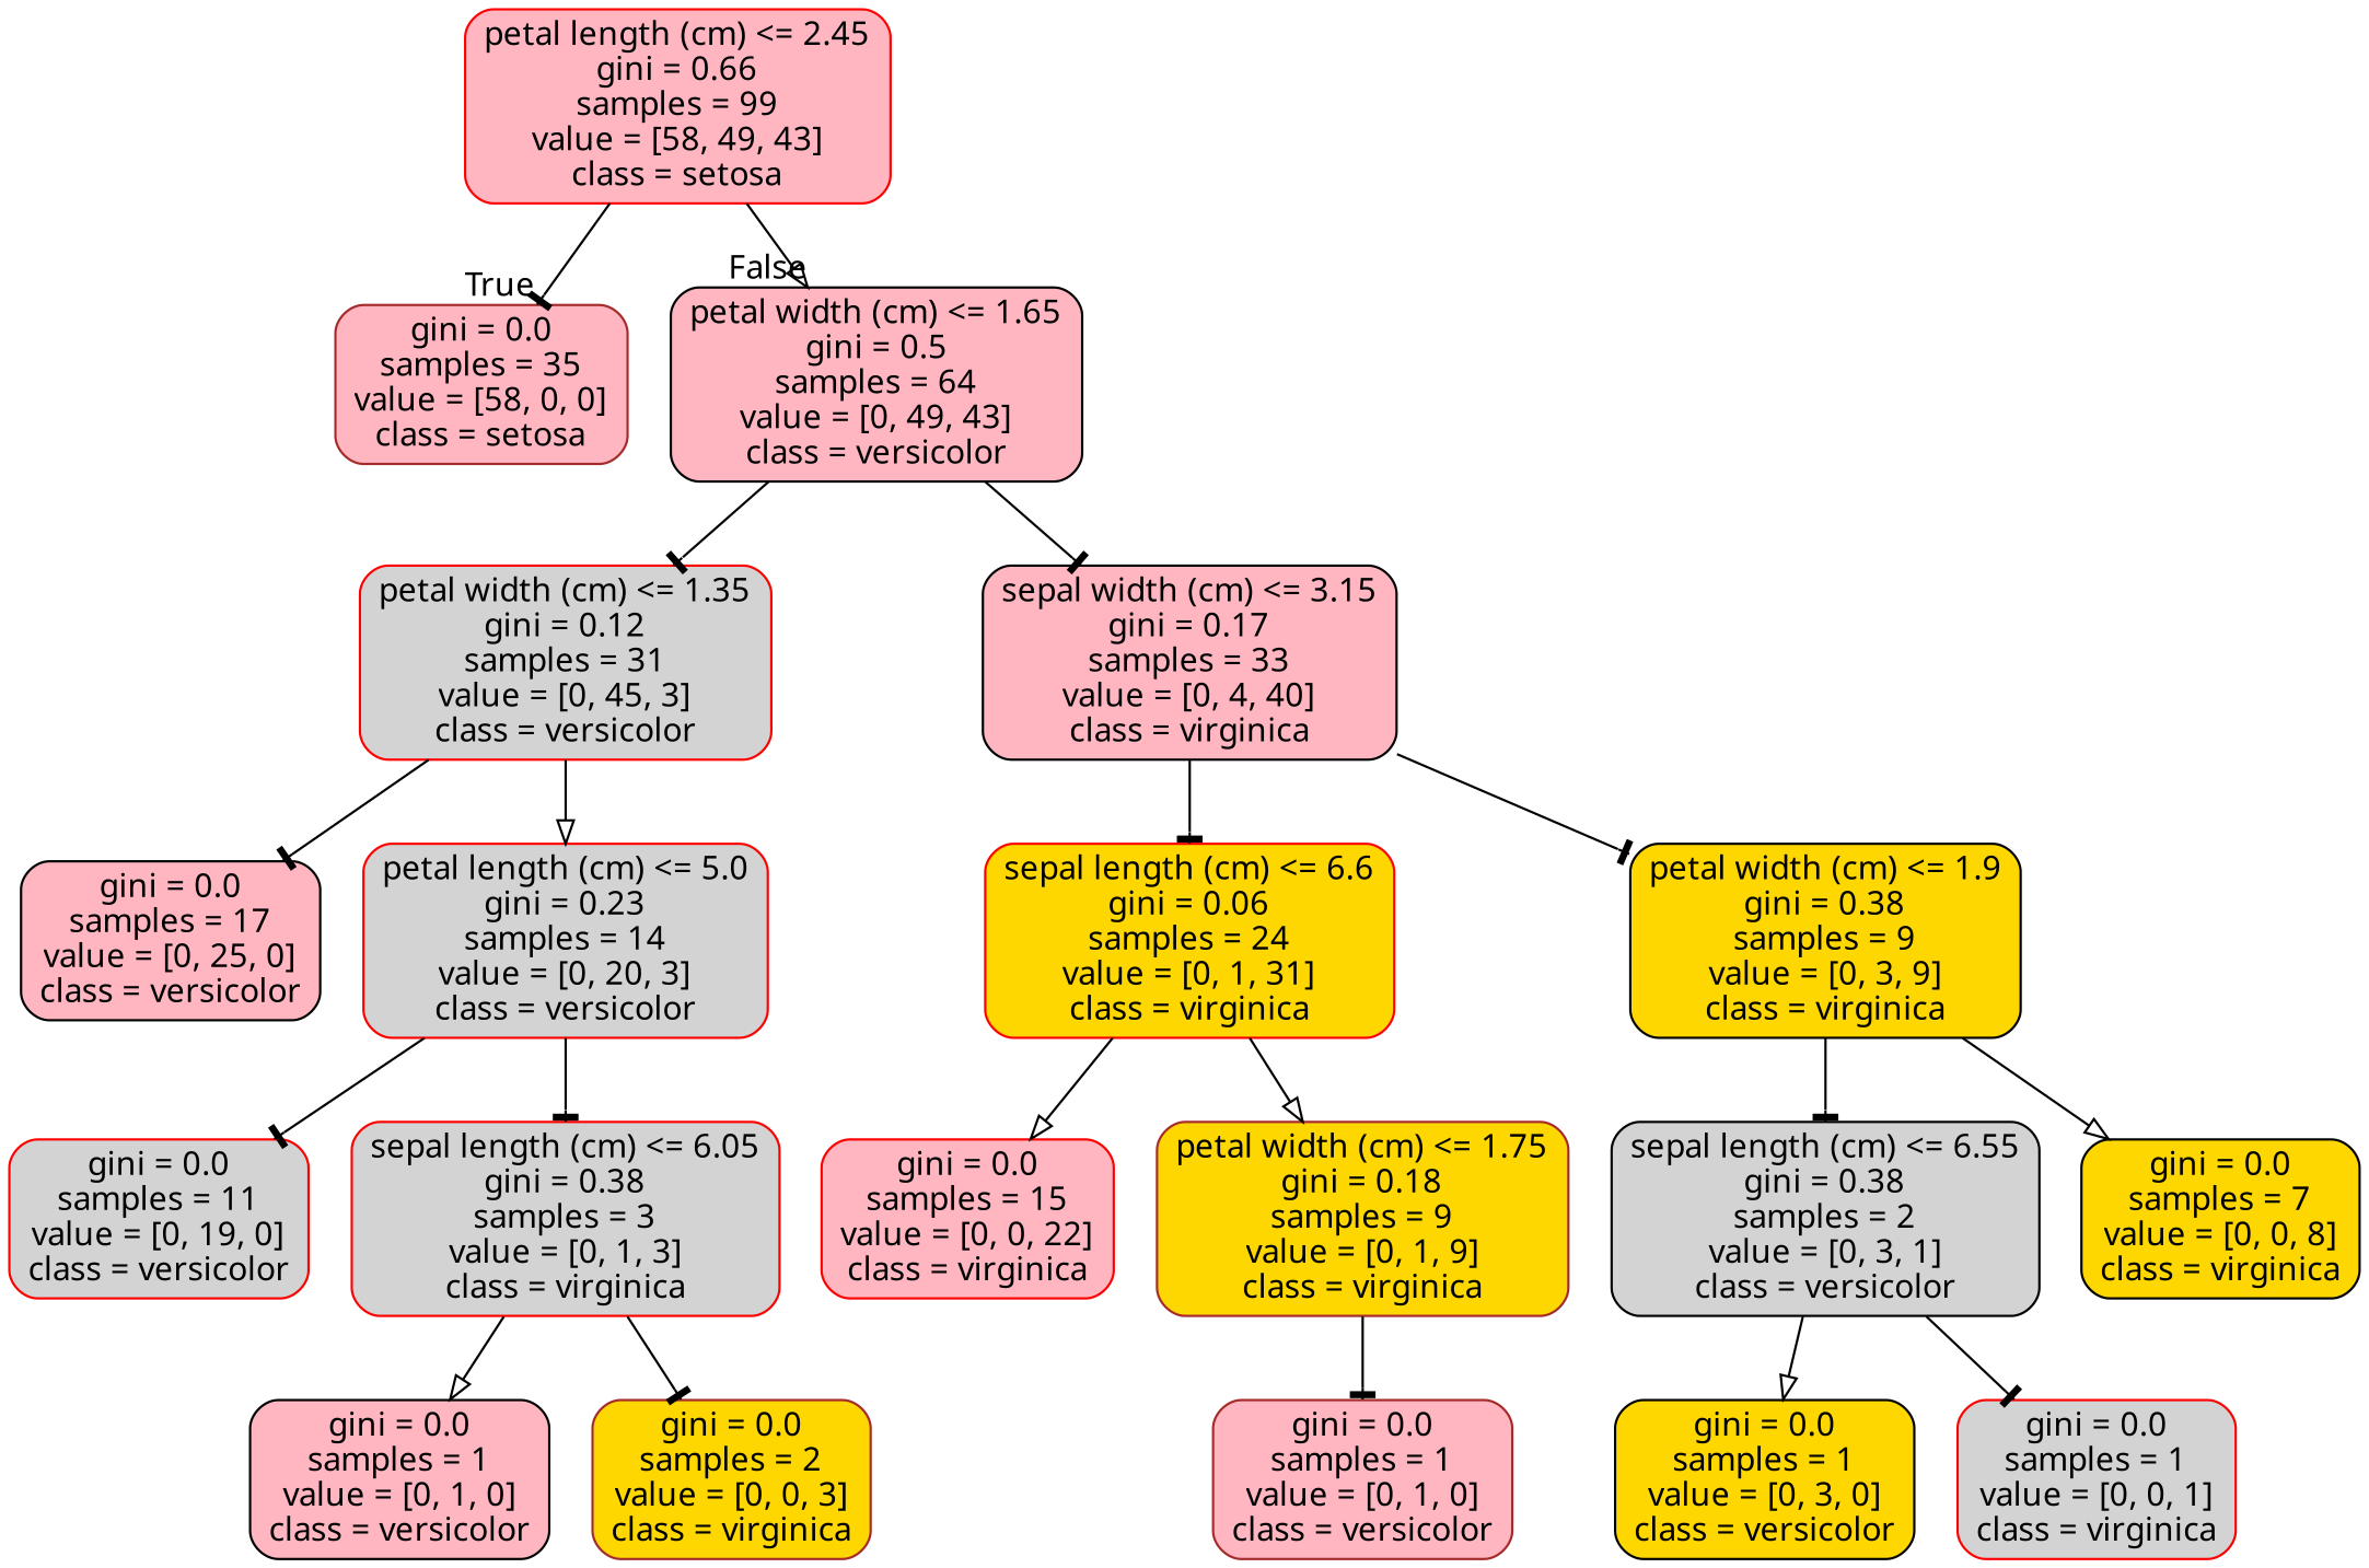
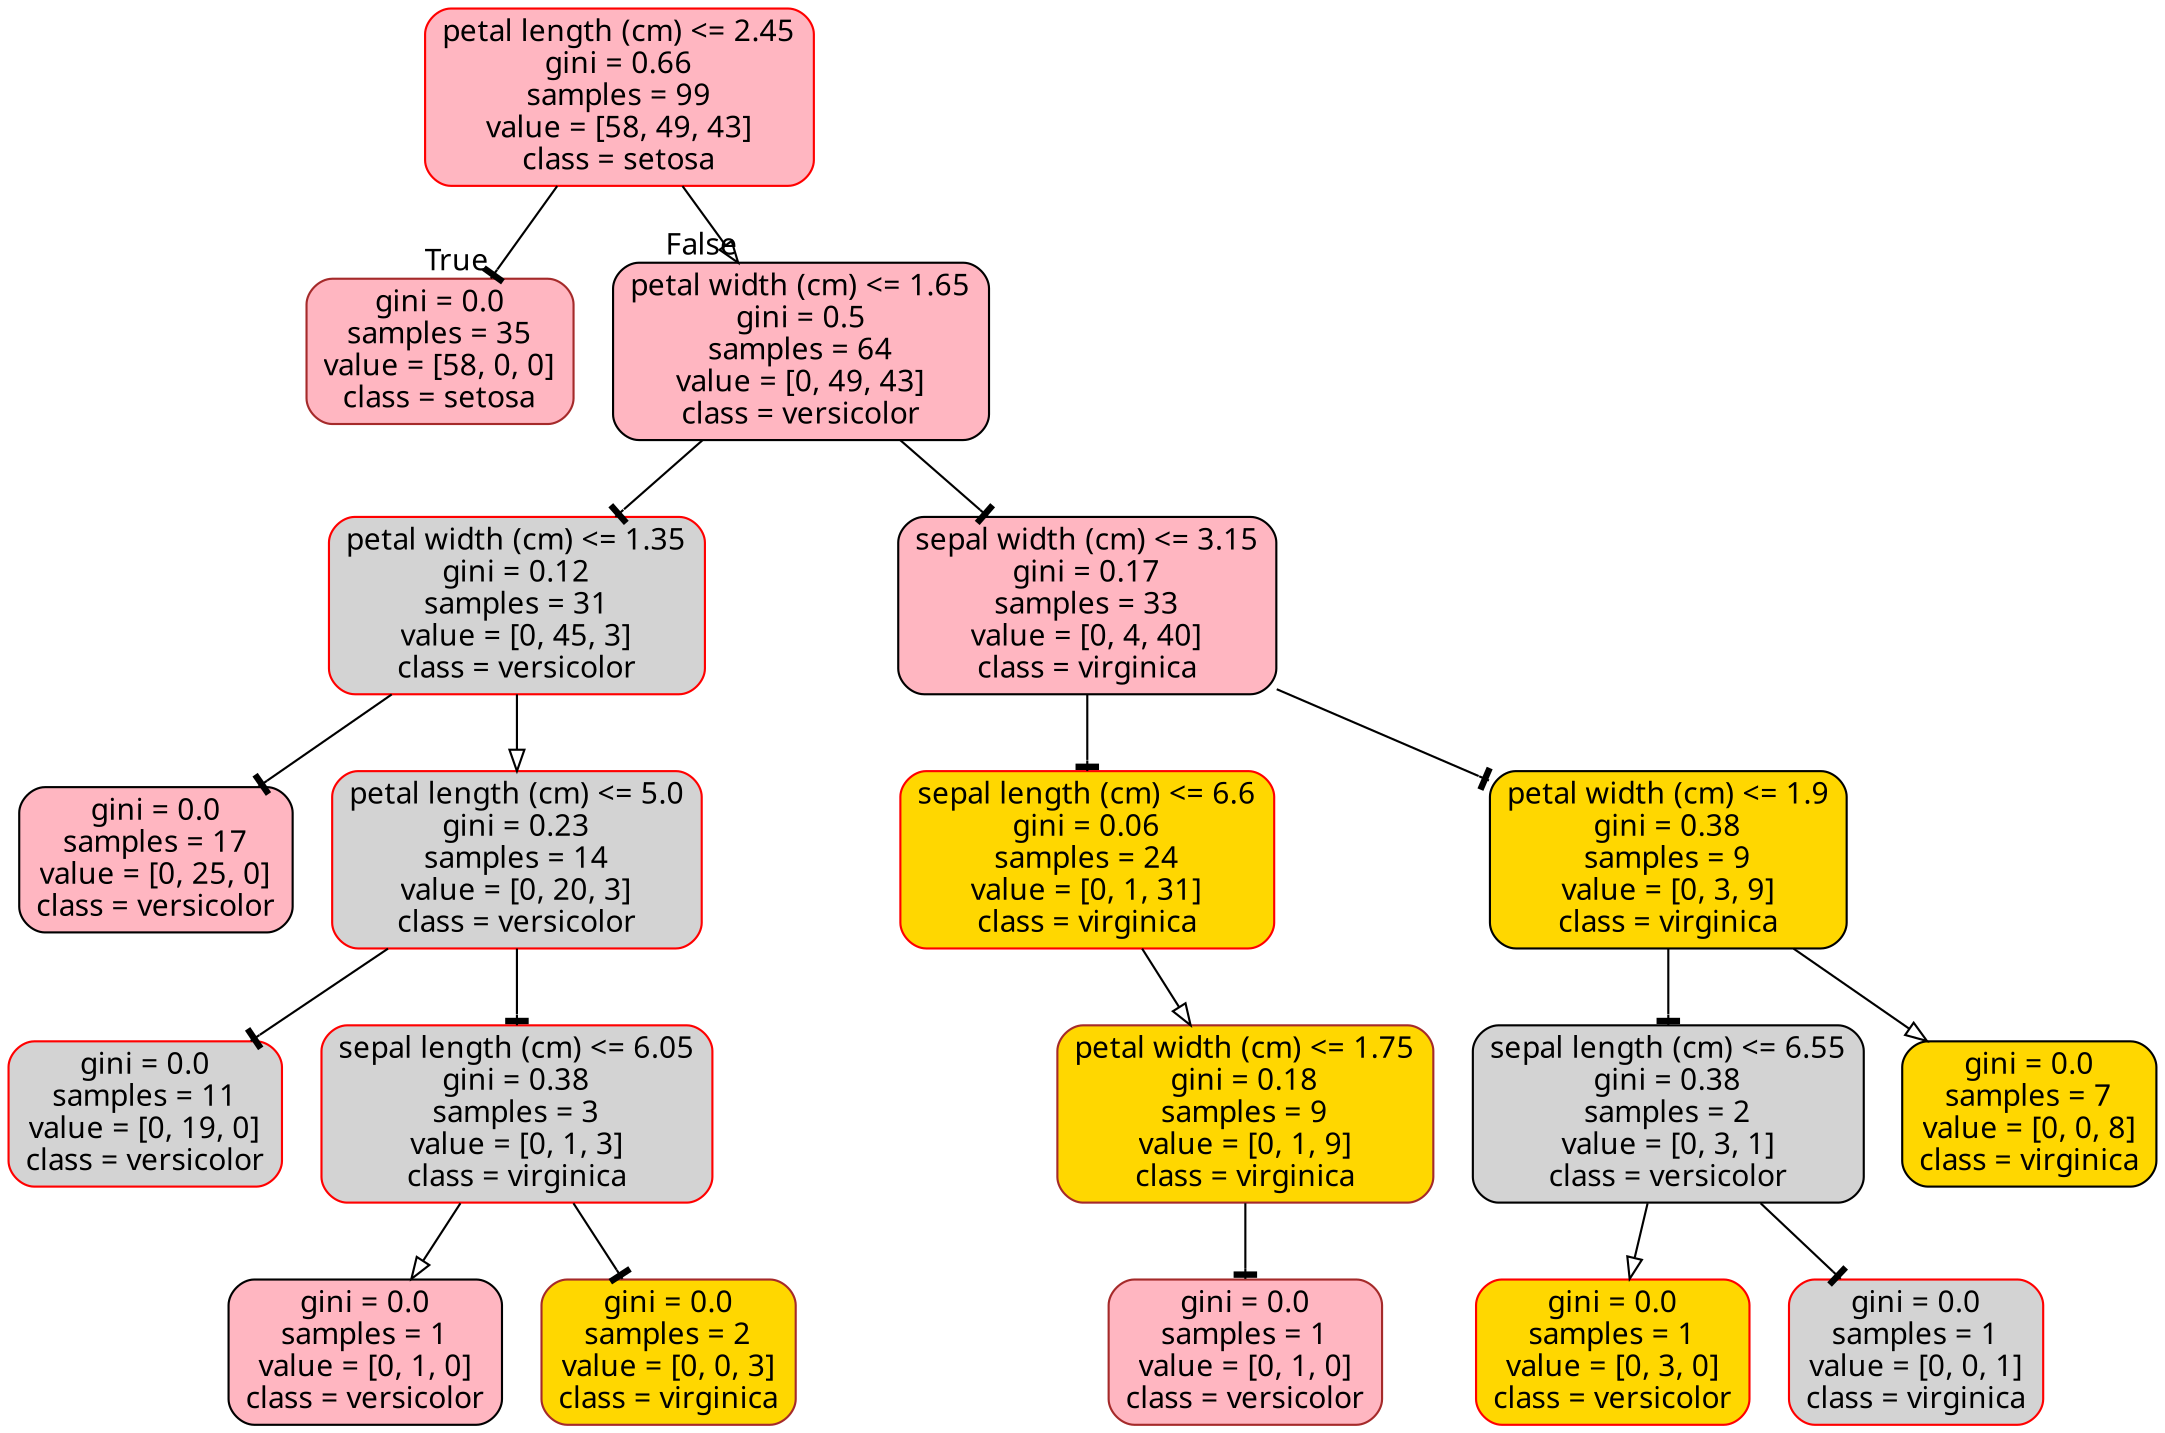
  digraph {
    fontname="Noto Sans"
    node [color=red fillcolor=lightpink fontname="Noto Sans" shape=box style="filled, rounded"]
    edge [arrowhead=tee fontname="Noto Sans"]
    n1 [label="petal length (cm) <= 2.45\ngini = 0.66\nsamples = 99\nvalue = [58, 49, 43]\nclass = setosa"]
    n2 [color=brown label="gini = 0.0\nsamples = 35\nvalue = [58, 0, 0]\nclass = setosa"]
    n3 [color=black label="petal width (cm) <= 1.65\ngini = 0.5\nsamples = 64\nvalue = [0, 49, 43]\nclass = versicolor"]
    n4 [fillcolor=lightgrey label="petal width (cm) <= 1.35\ngini = 0.12\nsamples = 31\nvalue = [0, 45, 3]\nclass = versicolor"]
    n5 [color=black label="sepal width (cm) <= 3.15\ngini = 0.17\nsamples = 33\nvalue = [0, 4, 40]\nclass = virginica"]
    n6 [color=black label="gini = 0.0\nsamples = 17\nvalue = [0, 25, 0]\nclass = versicolor"]
    n7 [fillcolor=lightgrey label="petal length (cm) <= 5.0\ngini = 0.23\nsamples = 14\nvalue = [0, 20, 3]\nclass = versicolor"]
    n8 [fillcolor=gold label="sepal length (cm) <= 6.6\ngini = 0.06\nsamples = 24\nvalue = [0, 1, 31]\nclass = virginica"]
    n9 [color=black fillcolor=gold label="petal width (cm) <= 1.9\ngini = 0.38\nsamples = 9\nvalue = [0, 3, 9]\nclass = virginica"]
    n10 [fillcolor=lightgrey label="gini = 0.0\nsamples = 11\nvalue = [0, 19, 0]\nclass = versicolor"]
    n11 [fillcolor=lightgrey label="sepal length (cm) <= 6.05\ngini = 0.38\nsamples = 3\nvalue = [0, 1, 3]\nclass = virginica"]
    n12 [color=black label="gini = 0.0\nsamples = 1\nvalue = [0, 1, 0]\nclass = versicolor"]
    n13 [color=brown fillcolor=gold label="gini = 0.0\nsamples = 2\nvalue = [0, 0, 3]\nclass = virginica"]
-   n14 [label="gini = 0.0\nsamples = 15\nvalue = [0, 0, 22]\nclass = virginica"]
    n15 [color=brown fillcolor=gold label="petal width (cm) <= 1.75\ngini = 0.18\nsamples = 9\nvalue = [0, 1, 9]\nclass = virginica"]
    n16 [color=black fillcolor=lightgrey label="sepal length (cm) <= 6.55\ngini = 0.38\nsamples = 2\nvalue = [0, 3, 1]\nclass = versicolor"]
    n17 [color=black fillcolor=gold label="gini = 0.0\nsamples = 7\nvalue = [0, 0, 8]\nclass = virginica"]
    n18 [color=brown label="gini = 0.0\nsamples = 1\nvalue = [0, 1, 0]\nclass = versicolor"]
-   n19 [color=black fillcolor=gold label="gini = 0.0\nsamples = 1\nvalue = [0, 3, 0]\nclass = versicolor"]
+   n19 [fillcolor=gold label="gini = 0.0\nsamples = 1\nvalue = [0, 3, 0]\nclass = versicolor"]
    n20 [fillcolor=lightgrey label="gini = 0.0\nsamples = 1\nvalue = [0, 0, 1]\nclass = virginica"]
    n1 -> n2 [headlabel=True labelangle=45 labeldistance=2.5]
    n1 -> n3 [arrowhead=onormal headlabel=False labelangle=-45 labeldistance=2.5]
    n3 -> n4
    n3 -> n5
    n4 -> n6
    n4 -> n7 [arrowhead=onormal]
    n5 -> n8
    n5 -> n9
    n7 -> n10
    n7 -> n11
-   n8 -> n14 [arrowhead=onormal]
    n8 -> n15 [arrowhead=onormal]
    n9 -> n16
    n9 -> n17 [arrowhead=onormal]
    n11 -> n12 [arrowhead=onormal]
    n11 -> n13
    n15 -> n18
    n16 -> n19 [arrowhead=onormal]
    n16 -> n20
  }
